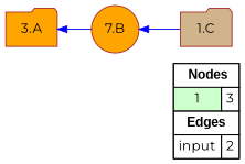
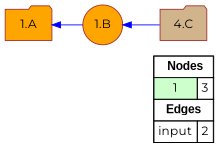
  digraph {
    fontname=Montserrat
    rankdir=RL
    node [fillcolor=orange fontname=Montserrat shape=folder style=filled color=brown]
    edge [arrowhead=normal color=blue constraint=true fontname=Montserrat penwidth=1 style=solid]
    n1 [fillcolor=white label=<   <TABLE BORDER="0" CELLBORDER="1" CELLSPACING="0" CELLPADDING="4">  <TR> <TD COLSPAN="2"><font face="Arial Black"> Nodes</font></TD> </TR>  <TR>   <TD bgcolor="#CCFFCC">1</TD>   <TD>3</TD>   </TR>  <TR> <TD COLSPAN="2"><font face = "Arial Black"> Edges </font></TD> </TR>  <TR>   <TD><font color ="#000000">input</font></TD>   <TD>2</TD>   </TR>  </TABLE>   > margin=0 shape=box color=""]
-   "1.B" [shape=circle label="7.B"]
-   "1.A" [label="3.A"]
-   "1.C" [fillcolor=tan]
+   "1.B" [shape=circle]
+   "1.A"
+   "1.C" [fillcolor=tan label="4.C"]
    subgraph sub_1 {
      rank=min
      n1
    }
    "1.B" -> "1.A"
    "1.C" -> "1.B"
  }
